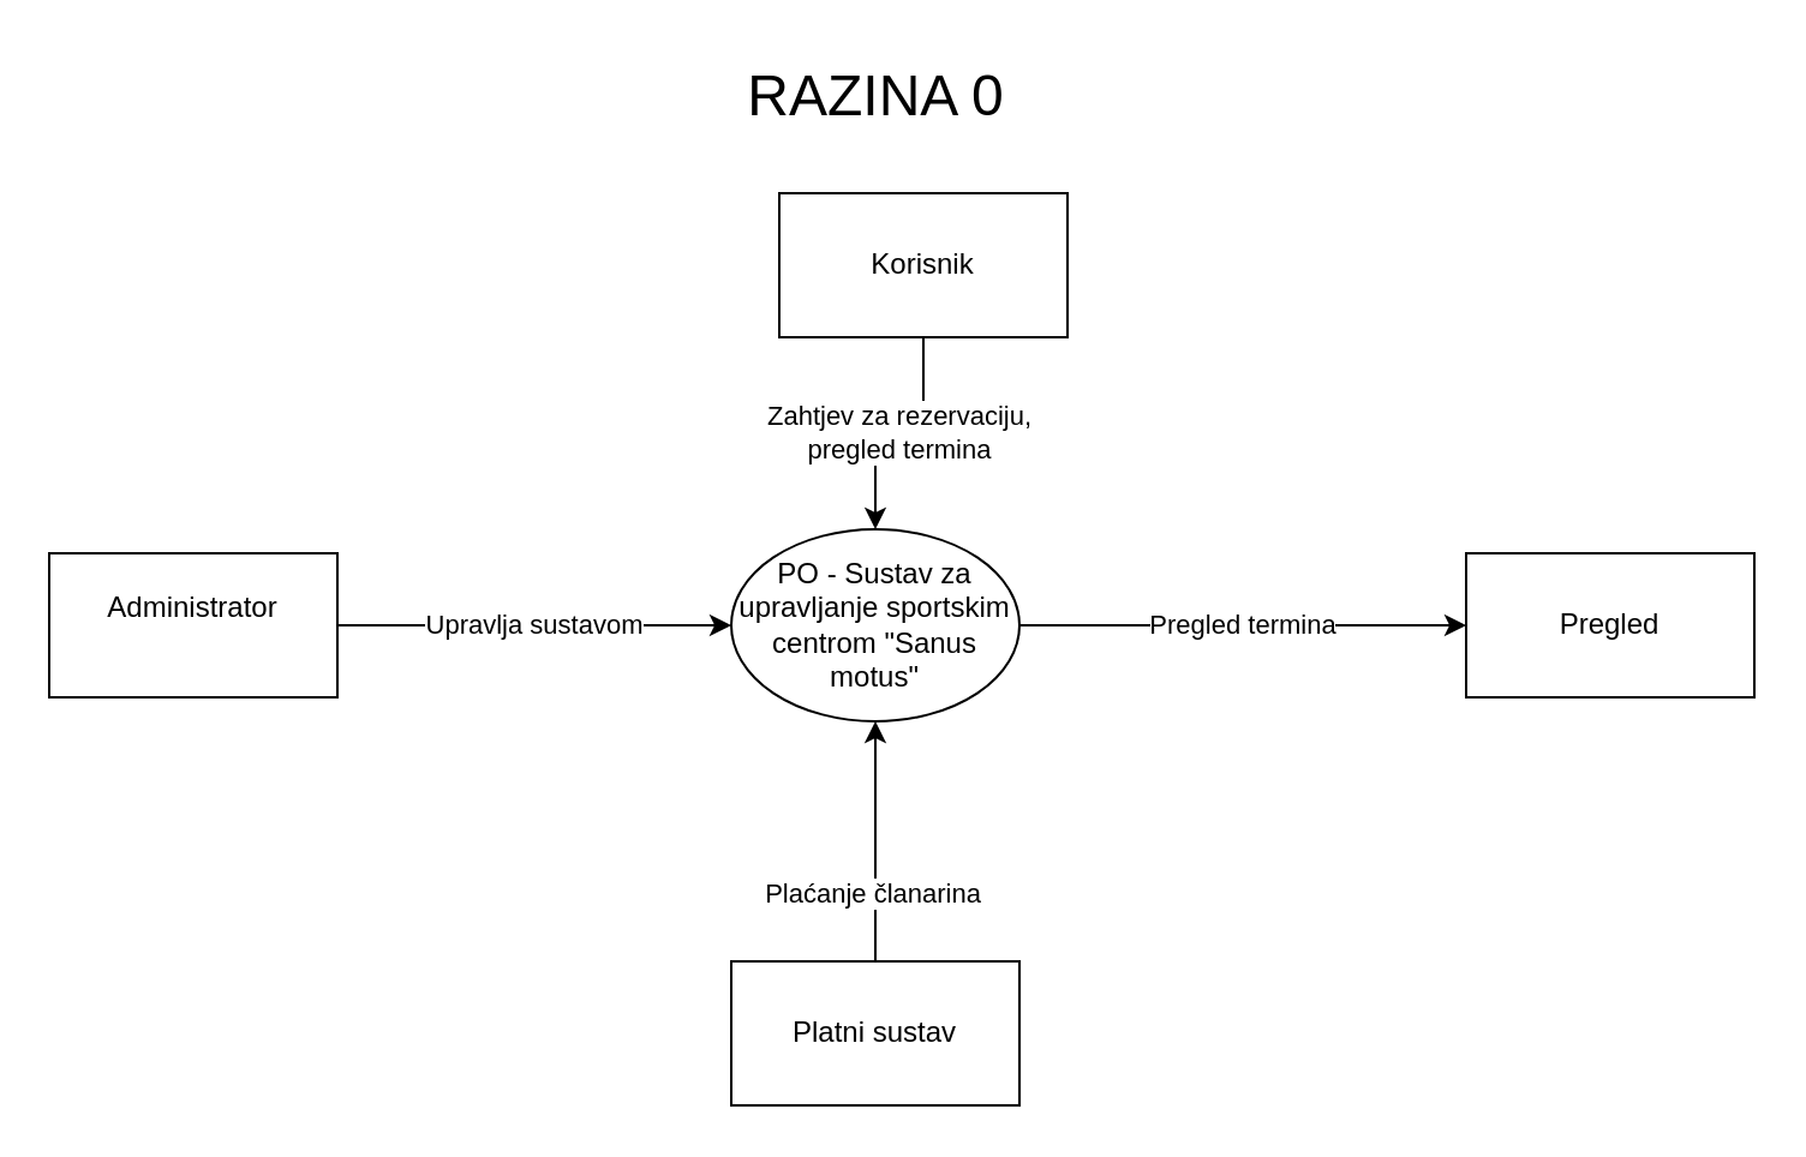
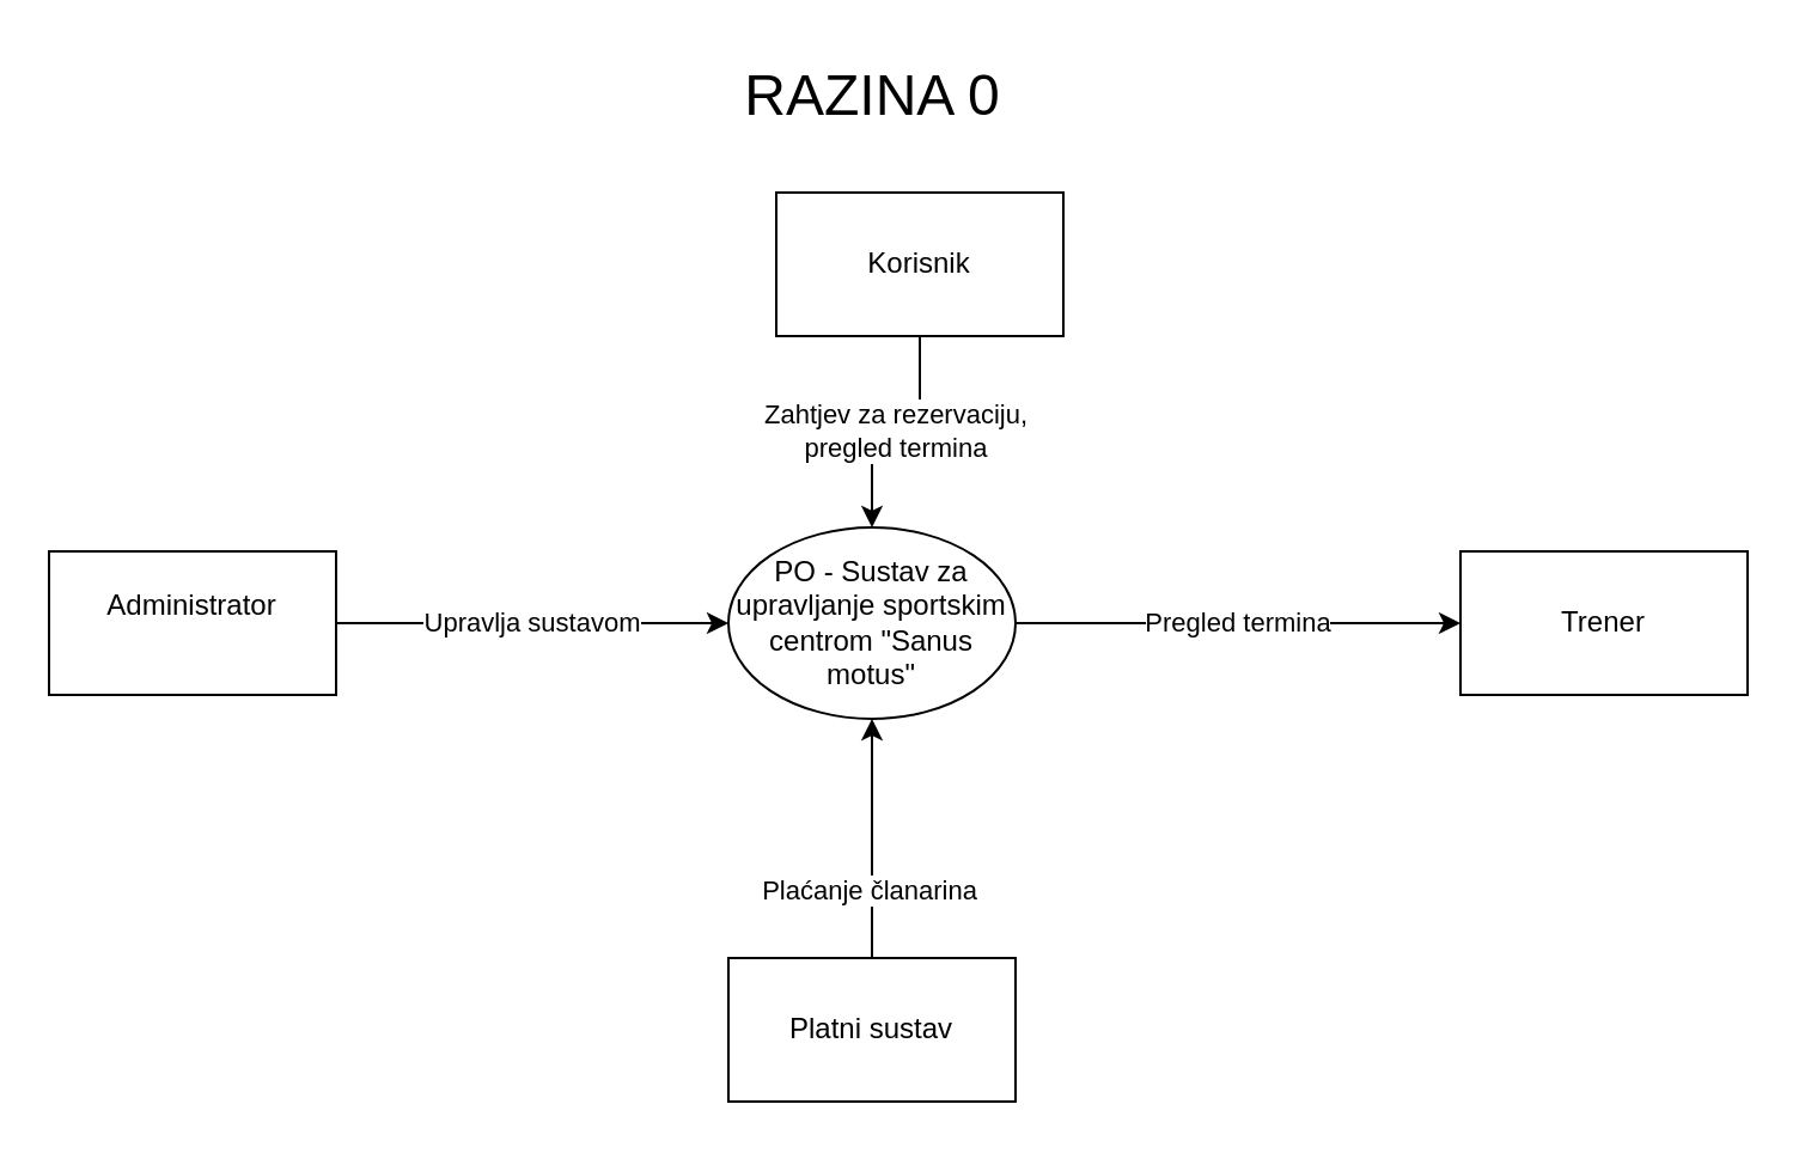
  <mxCell id="0" />
  <mxCell id="1" parent="0" />
  <mxCell id="2" value="Upravlja sustavom" style="edgeStyle=orthogonalEdgeStyle;rounded=0;orthogonalLoop=1;jettySize=auto;html=1;entryX=0;entryY=0.5;entryDx=0;entryDy=0;" edge="1" parent="1" source="3" target="11"><mxGeometry relative="1" as="geometry"><mxPoint x="250" y="260" as="targetPoint" /></mxGeometry></mxCell>
  <mxCell id="3" value="&lt;div&gt;Administrator&lt;/div&gt;&lt;div&gt;&lt;br&gt;&lt;/div&gt;" style="rounded=0;whiteSpace=wrap;html=1;" vertex="1" parent="1"><mxGeometry x="20" y="230" width="120" height="60" as="geometry" /></mxCell>
  <mxCell id="4" value="Zahtjev za rezervaciju,&lt;div&gt;pregled termina&lt;/div&gt;" style="edgeStyle=orthogonalEdgeStyle;rounded=0;orthogonalLoop=1;jettySize=auto;html=1;" edge="1" parent="1" source="5" target="11"><mxGeometry relative="1" as="geometry" /></mxCell>
  <mxCell id="5" value="Korisnik" style="rounded=0;whiteSpace=wrap;html=1;" vertex="1" parent="1"><mxGeometry x="324" y="80" width="120" height="60" as="geometry" /></mxCell>
- <mxCell id="6" value="Pregled" style="rounded=0;whiteSpace=wrap;html=1;" vertex="1" parent="1"><mxGeometry x="610" y="230" width="120" height="60" as="geometry" /></mxCell>
+ <mxCell id="6" value="Trener" style="rounded=0;whiteSpace=wrap;html=1;" vertex="1" parent="1"><mxGeometry x="610" y="230" width="120" height="60" as="geometry" /></mxCell>
  <mxCell id="7" value="" style="edgeStyle=orthogonalEdgeStyle;rounded=0;orthogonalLoop=1;jettySize=auto;html=1;" edge="1" parent="1" source="9" target="11"><mxGeometry relative="1" as="geometry" /></mxCell>
  <mxCell id="8" value="Plaćanje članarina" style="edgeLabel;html=1;align=center;verticalAlign=middle;resizable=0;points=[];" vertex="1" connectable="0" parent="7"><mxGeometry x="-0.428" y="2" relative="1" as="geometry"><mxPoint as="offset" /></mxGeometry></mxCell>
  <mxCell id="9" value="Platni sustav" style="rounded=0;whiteSpace=wrap;html=1;" vertex="1" parent="1"><mxGeometry x="304" y="400" width="120" height="60" as="geometry" /></mxCell>
  <mxCell id="10" value="Pregled termina" style="edgeStyle=orthogonalEdgeStyle;rounded=0;orthogonalLoop=1;jettySize=auto;html=1;" edge="1" parent="1" source="11" target="6"><mxGeometry relative="1" as="geometry" /></mxCell>
  <mxCell id="11" value="PO - Sustav za upravljanje sportskim centrom &quot;Sanus motus&quot;" style="ellipse;whiteSpace=wrap;html=1;" vertex="1" parent="1"><mxGeometry x="304" y="220" width="120" height="80" as="geometry" /></mxCell>
  <mxCell id="12" value="&lt;font style=&quot;font-size: 24px;&quot;&gt;RAZINA 0&lt;/font&gt;" style="text;html=1;align=center;verticalAlign=middle;resizable=0;points=[];autosize=1;strokeColor=none;fillColor=none;" vertex="1" parent="1"><mxGeometry x="299" y="20" width="130" height="40" as="geometry" /></mxCell>
